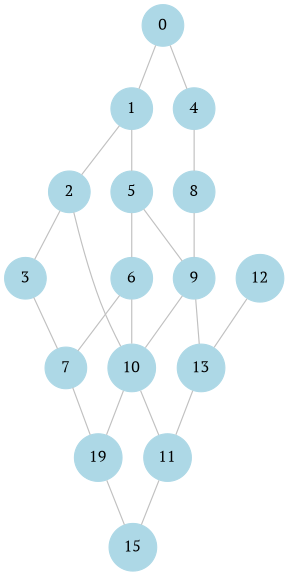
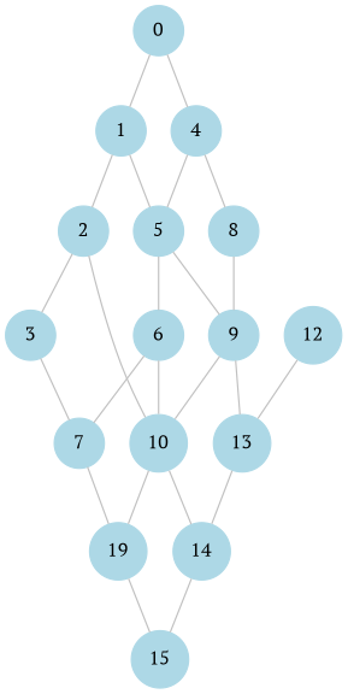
  graph {
    fontname="PT Serif"
    node [color=lightblue fontname="PT Serif" shape=circle style=filled]
    edge [color=silver fontname="PT Serif"]
    0
    1
    4
    2
    5
    8
    3
    10
    6
    9
    7
    n12 [label=19]
    13
-   14 [label=11]
+   14
    15
    12
    0 -- 1
    0 -- 4
    1 -- 2
    1 -- 5
+   4 -- 5
    4 -- 8
    2 -- 3
    2 -- 10
    5 -- 6
    5 -- 9
    8 -- 9
    3 -- 7
    10 -- n12
    10 -- 14
    6 -- 10
    6 -- 7
    9 -- 10
    9 -- 13
    7 -- n12
    n12 -- 15
    13 -- 14
    14 -- 15
    12 -- 13
  }
